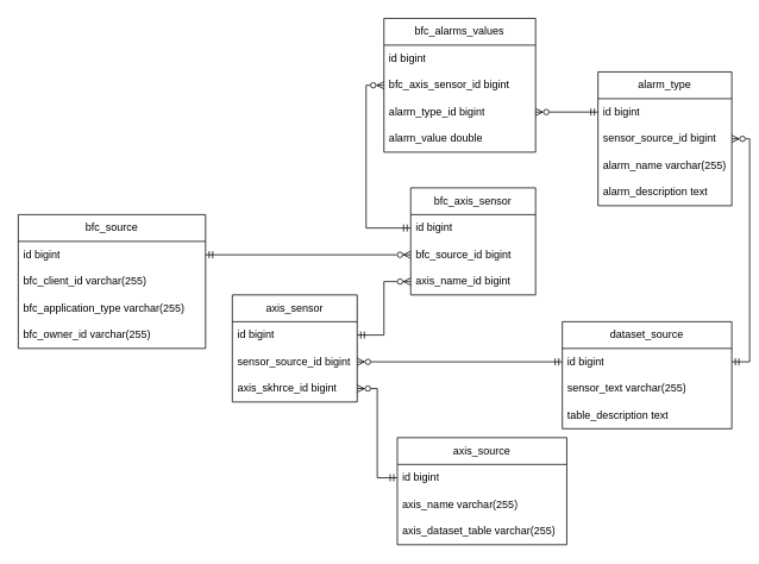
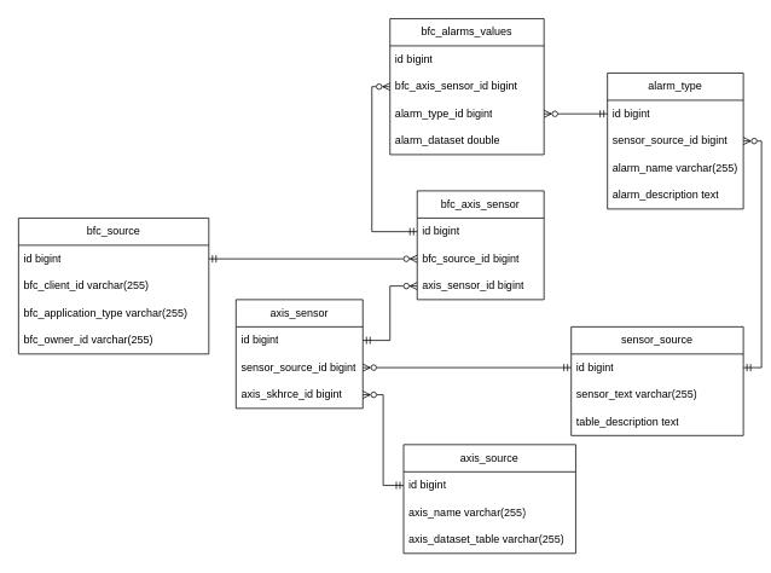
  <mxCell id="0" />
  <mxCell id="1" parent="0" />
  <mxCell id="2" value="bfc_source" style="swimlane;fontStyle=0;childLayout=stackLayout;horizontal=1;startSize=30;horizontalStack=0;resizeParent=1;resizeParentMax=0;resizeLast=0;collapsible=1;marginBottom=0;whiteSpace=wrap;html=1;" parent="1" vertex="1"><mxGeometry y="240" width="210" height="150" as="geometry" x="20" /></mxCell>
  <mxCell id="3" value="id bigint" style="text;strokeColor=none;fillColor=none;align=left;verticalAlign=middle;spacingLeft=4;spacingRight=4;overflow=hidden;points=[[0,0.5],[1,0.5]];portConstraint=eastwest;rotatable=0;whiteSpace=wrap;html=1;" parent="2" vertex="1"><mxGeometry y="30" width="210" height="30" as="geometry" /></mxCell>
  <mxCell id="4" value="bfc_client_id varchar(255)" style="text;strokeColor=none;fillColor=none;align=left;verticalAlign=middle;spacingLeft=4;spacingRight=4;overflow=hidden;points=[[0,0.5],[1,0.5]];portConstraint=eastwest;rotatable=0;whiteSpace=wrap;html=1;" parent="2" vertex="1"><mxGeometry y="60" width="210" height="30" as="geometry" /></mxCell>
  <mxCell id="5" value="bfc_application_type varchar(255)" style="text;strokeColor=none;fillColor=none;align=left;verticalAlign=middle;spacingLeft=4;spacingRight=4;overflow=hidden;points=[[0,0.5],[1,0.5]];portConstraint=eastwest;rotatable=0;whiteSpace=wrap;html=1;" parent="2" vertex="1"><mxGeometry y="90" width="210" height="30" as="geometry" /></mxCell>
  <mxCell id="6" value="bfc_owner_id varchar(255)" style="text;strokeColor=none;fillColor=none;align=left;verticalAlign=middle;spacingLeft=4;spacingRight=4;overflow=hidden;points=[[0,0.5],[1,0.5]];portConstraint=eastwest;rotatable=0;whiteSpace=wrap;html=1;" parent="2" vertex="1"><mxGeometry y="120" width="210" height="30" as="geometry" /></mxCell>
  <mxCell id="7" value="axis_sensor" style="swimlane;fontStyle=0;childLayout=stackLayout;horizontal=1;startSize=30;horizontalStack=0;resizeParent=1;resizeParentMax=0;resizeLast=0;collapsible=1;marginBottom=0;whiteSpace=wrap;html=1;" parent="1" vertex="1"><mxGeometry x="260" y="330" width="140" height="120" as="geometry" /></mxCell>
  <mxCell id="8" value="id bigint" style="text;strokeColor=none;fillColor=none;align=left;verticalAlign=middle;spacingLeft=4;spacingRight=4;overflow=hidden;points=[[0,0.5],[1,0.5]];portConstraint=eastwest;rotatable=0;whiteSpace=wrap;html=1;" parent="7" vertex="1"><mxGeometry y="30" width="140" height="30" as="geometry" /></mxCell>
  <mxCell id="9" value="sensor_source_id bigint" style="text;strokeColor=none;fillColor=none;align=left;verticalAlign=middle;spacingLeft=4;spacingRight=4;overflow=hidden;points=[[0,0.5],[1,0.5]];portConstraint=eastwest;rotatable=0;whiteSpace=wrap;html=1;" parent="7" vertex="1"><mxGeometry y="60" width="140" height="30" as="geometry" /></mxCell>
  <mxCell id="10" value="axis_skhrce_id bigint" style="text;strokeColor=none;fillColor=none;align=left;verticalAlign=middle;spacingLeft=4;spacingRight=4;overflow=hidden;points=[[0,0.5],[1,0.5]];portConstraint=eastwest;rotatable=0;whiteSpace=wrap;html=1;" parent="7" vertex="1"><mxGeometry y="90" width="140" height="30" as="geometry" /></mxCell>
- <mxCell id="11" value="dataset_source" style="swimlane;fontStyle=0;childLayout=stackLayout;horizontal=1;startSize=30;horizontalStack=0;resizeParent=1;resizeParentMax=0;resizeLast=0;collapsible=1;marginBottom=0;whiteSpace=wrap;html=1;" parent="1" vertex="1"><mxGeometry x="630" y="360" width="190" height="120" as="geometry" /></mxCell>
+ <mxCell id="11" value="sensor_source" style="swimlane;fontStyle=0;childLayout=stackLayout;horizontal=1;startSize=30;horizontalStack=0;resizeParent=1;resizeParentMax=0;resizeLast=0;collapsible=1;marginBottom=0;whiteSpace=wrap;html=1;" parent="1" vertex="1"><mxGeometry x="630" y="360" width="190" height="120" as="geometry" /></mxCell>
  <mxCell id="12" value="id bigint" style="text;strokeColor=none;fillColor=none;align=left;verticalAlign=middle;spacingLeft=4;spacingRight=4;overflow=hidden;points=[[0,0.5],[1,0.5]];portConstraint=eastwest;rotatable=0;whiteSpace=wrap;html=1;" parent="11" vertex="1"><mxGeometry y="30" width="190" height="30" as="geometry" /></mxCell>
  <mxCell id="13" value="sensor_text varchar(255)" style="text;strokeColor=none;fillColor=none;align=left;verticalAlign=middle;spacingLeft=4;spacingRight=4;overflow=hidden;points=[[0,0.5],[1,0.5]];portConstraint=eastwest;rotatable=0;whiteSpace=wrap;html=1;" parent="11" vertex="1"><mxGeometry y="60" width="190" height="30" as="geometry" /></mxCell>
  <mxCell id="14" value="table_description text" style="text;strokeColor=none;fillColor=none;align=left;verticalAlign=middle;spacingLeft=4;spacingRight=4;overflow=hidden;points=[[0,0.5],[1,0.5]];portConstraint=eastwest;rotatable=0;whiteSpace=wrap;html=1;" parent="11" vertex="1"><mxGeometry y="90" width="190" height="30" as="geometry" /></mxCell>
  <mxCell id="15" value="axis_source" style="swimlane;fontStyle=0;childLayout=stackLayout;horizontal=1;startSize=30;horizontalStack=0;resizeParent=1;resizeParentMax=0;resizeLast=0;collapsible=1;marginBottom=0;whiteSpace=wrap;html=1;" parent="1" vertex="1"><mxGeometry x="445" y="490" width="190" height="120" as="geometry" /></mxCell>
  <mxCell id="16" value="id bigint" style="text;strokeColor=none;fillColor=none;align=left;verticalAlign=middle;spacingLeft=4;spacingRight=4;overflow=hidden;points=[[0,0.5],[1,0.5]];portConstraint=eastwest;rotatable=0;whiteSpace=wrap;html=1;" parent="15" vertex="1"><mxGeometry y="30" width="190" height="30" as="geometry" /></mxCell>
  <mxCell id="17" value="axis_name varchar(255)" style="text;strokeColor=none;fillColor=none;align=left;verticalAlign=middle;spacingLeft=4;spacingRight=4;overflow=hidden;points=[[0,0.5],[1,0.5]];portConstraint=eastwest;rotatable=0;whiteSpace=wrap;html=1;" parent="15" vertex="1"><mxGeometry y="60" width="190" height="30" as="geometry" /></mxCell>
  <mxCell id="18" value="axis_dataset_table varchar(255)" style="text;strokeColor=none;fillColor=none;align=left;verticalAlign=middle;spacingLeft=4;spacingRight=4;overflow=hidden;points=[[0,0.5],[1,0.5]];portConstraint=eastwest;rotatable=0;whiteSpace=wrap;html=1;" vertex="1" parent="15"><mxGeometry y="90" width="190" height="30" as="geometry" /></mxCell>
  <mxCell id="19" style="edgeStyle=orthogonalEdgeStyle;rounded=0;orthogonalLoop=1;jettySize=auto;html=1;entryX=1;entryY=0.5;entryDx=0;entryDy=0;endArrow=ERzeroToMany;endFill=0;startArrow=ERmandOne;startFill=0;" parent="1" source="16" target="10" edge="1"><mxGeometry relative="1" as="geometry" /></mxCell>
  <mxCell id="20" style="edgeStyle=orthogonalEdgeStyle;rounded=0;orthogonalLoop=1;jettySize=auto;html=1;entryX=1;entryY=0.5;entryDx=0;entryDy=0;endArrow=ERzeroToMany;endFill=0;startArrow=ERmandOne;startFill=0;" parent="1" source="12" target="9" edge="1"><mxGeometry relative="1" as="geometry" /></mxCell>
  <mxCell id="21" style="edgeStyle=orthogonalEdgeStyle;rounded=0;orthogonalLoop=1;jettySize=auto;html=1;entryX=0;entryY=0.5;entryDx=0;entryDy=0;endArrow=ERzeroToMany;endFill=0;startArrow=ERmandOne;startFill=0;" parent="1" source="8" target="26" edge="1"><mxGeometry relative="1" as="geometry" /></mxCell>
  <mxCell id="22" style="edgeStyle=orthogonalEdgeStyle;rounded=0;orthogonalLoop=1;jettySize=auto;html=1;entryX=0;entryY=0.5;entryDx=0;entryDy=0;endArrow=ERzeroToMany;endFill=0;startArrow=ERmandOne;startFill=0;" parent="1" source="3" target="25" edge="1"><mxGeometry relative="1" as="geometry" /></mxCell>
  <mxCell id="23" value="bfc_axis_sensor" style="swimlane;fontStyle=0;childLayout=stackLayout;horizontal=1;startSize=30;horizontalStack=0;resizeParent=1;resizeParentMax=0;resizeLast=0;collapsible=1;marginBottom=0;whiteSpace=wrap;html=1;" parent="1" vertex="1"><mxGeometry x="460" y="210" width="140" height="120" as="geometry" /></mxCell>
  <mxCell id="24" value="id bigint" style="text;strokeColor=none;fillColor=none;align=left;verticalAlign=middle;spacingLeft=4;spacingRight=4;overflow=hidden;points=[[0,0.5],[1,0.5]];portConstraint=eastwest;rotatable=0;whiteSpace=wrap;html=1;" parent="23" vertex="1"><mxGeometry y="30" width="140" height="30" as="geometry" /></mxCell>
  <mxCell id="25" value="bfc_source_id bigint" style="text;strokeColor=none;fillColor=none;align=left;verticalAlign=middle;spacingLeft=4;spacingRight=4;overflow=hidden;points=[[0,0.5],[1,0.5]];portConstraint=eastwest;rotatable=0;whiteSpace=wrap;html=1;" parent="23" vertex="1"><mxGeometry y="60" width="140" height="30" as="geometry" /></mxCell>
- <mxCell id="26" value="axis_name_id bigint" style="text;strokeColor=none;fillColor=none;align=left;verticalAlign=middle;spacingLeft=4;spacingRight=4;overflow=hidden;points=[[0,0.5],[1,0.5]];portConstraint=eastwest;rotatable=0;whiteSpace=wrap;html=1;" parent="23" vertex="1"><mxGeometry y="90" width="140" height="30" as="geometry" /></mxCell>
+ <mxCell id="26" value="axis_sensor_id bigint" style="text;strokeColor=none;fillColor=none;align=left;verticalAlign=middle;spacingLeft=4;spacingRight=4;overflow=hidden;points=[[0,0.5],[1,0.5]];portConstraint=eastwest;rotatable=0;whiteSpace=wrap;html=1;" parent="23" vertex="1"><mxGeometry y="90" width="140" height="30" as="geometry" /></mxCell>
  <mxCell id="27" value="bfc_alarms_values" style="swimlane;fontStyle=0;childLayout=stackLayout;horizontal=1;startSize=30;horizontalStack=0;resizeParent=1;resizeParentMax=0;resizeLast=0;collapsible=1;marginBottom=0;whiteSpace=wrap;html=1;" parent="1" vertex="1"><mxGeometry x="430" y="20" width="170" height="150" as="geometry" /></mxCell>
  <mxCell id="28" value="id bigint" style="text;strokeColor=none;fillColor=none;align=left;verticalAlign=middle;spacingLeft=4;spacingRight=4;overflow=hidden;points=[[0,0.5],[1,0.5]];portConstraint=eastwest;rotatable=0;whiteSpace=wrap;html=1;" parent="27" vertex="1"><mxGeometry y="30" width="170" height="30" as="geometry" /></mxCell>
  <mxCell id="29" value="bfc_axis_sensor_id bigint" style="text;strokeColor=none;fillColor=none;align=left;verticalAlign=middle;spacingLeft=4;spacingRight=4;overflow=hidden;points=[[0,0.5],[1,0.5]];portConstraint=eastwest;rotatable=0;whiteSpace=wrap;html=1;" parent="27" vertex="1"><mxGeometry y="60" width="170" height="30" as="geometry" /></mxCell>
  <mxCell id="30" value="alarm_type_id bigint" style="text;strokeColor=none;fillColor=none;align=left;verticalAlign=middle;spacingLeft=4;spacingRight=4;overflow=hidden;points=[[0,0.5],[1,0.5]];portConstraint=eastwest;rotatable=0;whiteSpace=wrap;html=1;" parent="27" vertex="1"><mxGeometry y="90" width="170" height="30" as="geometry" /></mxCell>
- <mxCell id="31" value="alarm_value double" style="text;strokeColor=none;fillColor=none;align=left;verticalAlign=middle;spacingLeft=4;spacingRight=4;overflow=hidden;points=[[0,0.5],[1,0.5]];portConstraint=eastwest;rotatable=0;whiteSpace=wrap;html=1;" parent="27" vertex="1"><mxGeometry y="120" width="170" height="30" as="geometry" /></mxCell>
+ <mxCell id="31" value="alarm_dataset double" style="text;strokeColor=none;fillColor=none;align=left;verticalAlign=middle;spacingLeft=4;spacingRight=4;overflow=hidden;points=[[0,0.5],[1,0.5]];portConstraint=eastwest;rotatable=0;whiteSpace=wrap;html=1;" parent="27" vertex="1"><mxGeometry y="120" width="170" height="30" as="geometry" /></mxCell>
  <mxCell id="32" value="alarm_type" style="swimlane;fontStyle=0;childLayout=stackLayout;horizontal=1;startSize=30;horizontalStack=0;resizeParent=1;resizeParentMax=0;resizeLast=0;collapsible=1;marginBottom=0;whiteSpace=wrap;html=1;" parent="1" vertex="1"><mxGeometry x="670" y="80" width="150" height="150" as="geometry" /></mxCell>
  <mxCell id="33" value="id bigint" style="text;strokeColor=none;fillColor=none;align=left;verticalAlign=middle;spacingLeft=4;spacingRight=4;overflow=hidden;points=[[0,0.5],[1,0.5]];portConstraint=eastwest;rotatable=0;whiteSpace=wrap;html=1;" parent="32" vertex="1"><mxGeometry y="30" width="150" height="30" as="geometry" /></mxCell>
  <mxCell id="34" value="sensor_source_id bigint" style="text;strokeColor=none;fillColor=none;align=left;verticalAlign=middle;spacingLeft=4;spacingRight=4;overflow=hidden;points=[[0,0.5],[1,0.5]];portConstraint=eastwest;rotatable=0;whiteSpace=wrap;html=1;" parent="32" vertex="1"><mxGeometry y="60" width="150" height="30" as="geometry" /></mxCell>
  <mxCell id="35" value="alarm_name varchar(255)" style="text;strokeColor=none;fillColor=none;align=left;verticalAlign=middle;spacingLeft=4;spacingRight=4;overflow=hidden;points=[[0,0.5],[1,0.5]];portConstraint=eastwest;rotatable=0;whiteSpace=wrap;html=1;" parent="32" vertex="1"><mxGeometry y="90" width="150" height="30" as="geometry" /></mxCell>
  <mxCell id="36" value="alarm_description text" style="text;strokeColor=none;fillColor=none;align=left;verticalAlign=middle;spacingLeft=4;spacingRight=4;overflow=hidden;points=[[0,0.5],[1,0.5]];portConstraint=eastwest;rotatable=0;whiteSpace=wrap;html=1;" parent="32" vertex="1"><mxGeometry y="120" width="150" height="30" as="geometry" /></mxCell>
  <mxCell id="37" style="edgeStyle=orthogonalEdgeStyle;rounded=0;orthogonalLoop=1;jettySize=auto;html=1;endArrow=ERzeroToMany;endFill=0;startArrow=ERmandOne;startFill=0;" parent="1" source="33" target="30" edge="1"><mxGeometry relative="1" as="geometry" /></mxCell>
  <mxCell id="38" style="edgeStyle=orthogonalEdgeStyle;rounded=0;orthogonalLoop=1;jettySize=auto;html=1;entryX=0;entryY=0.5;entryDx=0;entryDy=0;endArrow=ERzeroToMany;endFill=0;startArrow=ERmandOne;startFill=0;" parent="1" source="24" target="29" edge="1"><mxGeometry relative="1" as="geometry" /></mxCell>
  <mxCell id="39" style="edgeStyle=orthogonalEdgeStyle;rounded=0;orthogonalLoop=1;jettySize=auto;html=1;entryX=1;entryY=0.5;entryDx=0;entryDy=0;endArrow=ERzeroToMany;endFill=0;startArrow=ERmandOne;startFill=0;" parent="1" source="12" target="34" edge="1"><mxGeometry relative="1" as="geometry" /></mxCell>
